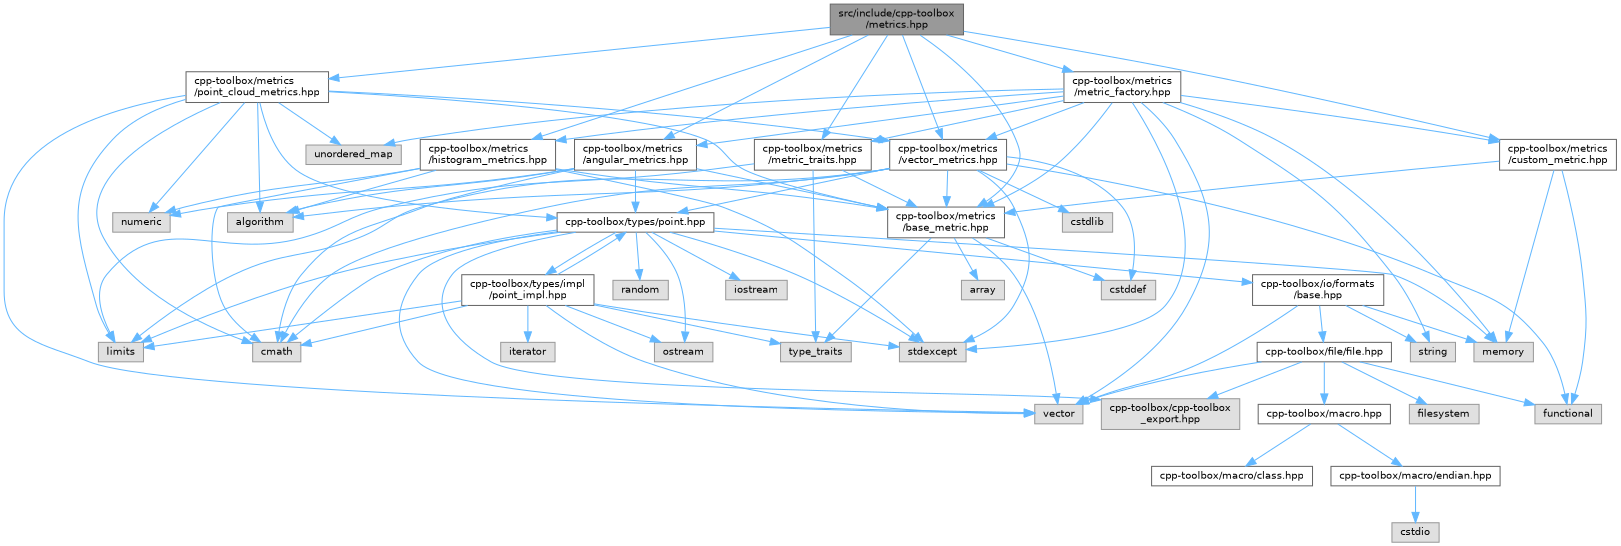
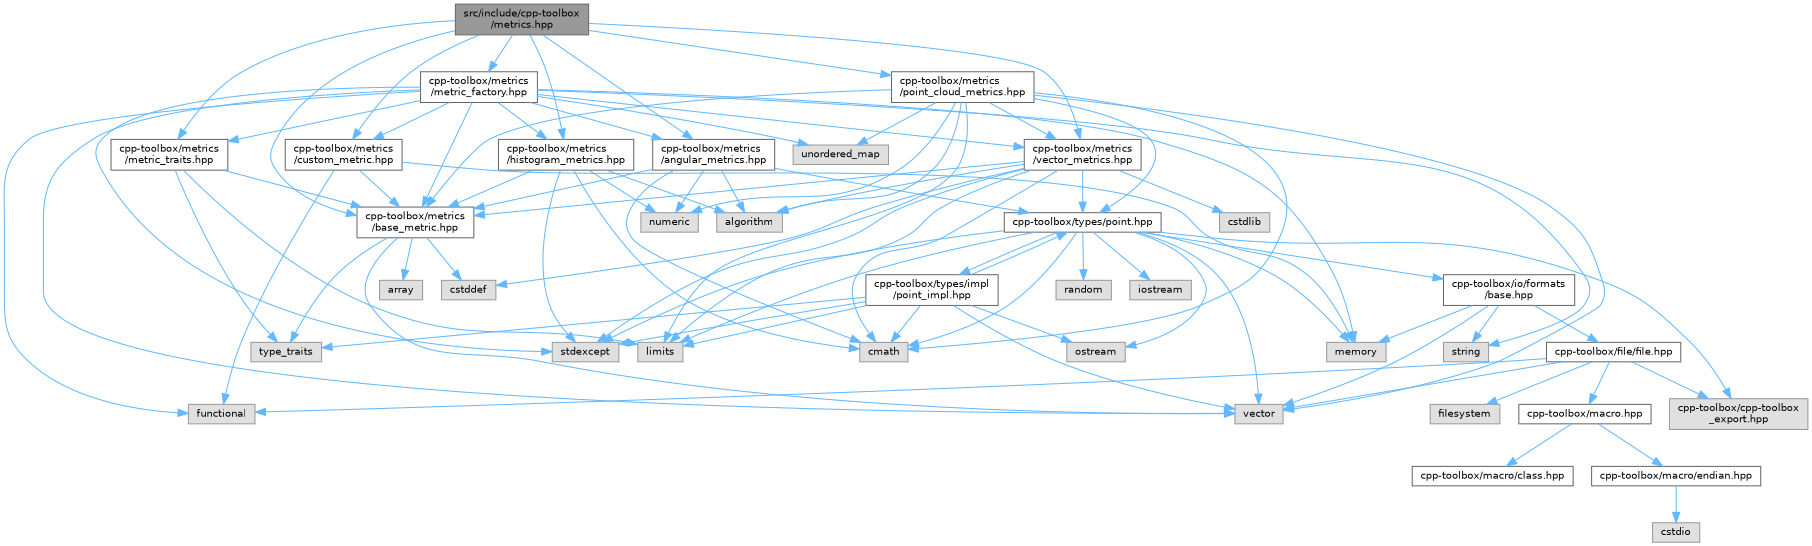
  digraph {
    node [color=grey60 fillcolor="#E0E0E0" fontname=Helvetica fontsize=10 shape=box style=filled]
    edge [color=steelblue1 fontname=Helvetica fontsize=10 labelfontname=Helvetica labelfontsize=10 style=solid]
    n1 [color=gray40 fillcolor=grey60 fontcolor=black height=0.2 label="src/include/cpp-toolbox\l/metrics.hpp" width=0.4]
    n2 [color=grey40 fillcolor=white height=0.2 label="cpp-toolbox/metrics\l/base_metric.hpp" width=0.4]
    n3 [color=grey40 fillcolor=white height=0.2 label="cpp-toolbox/metrics\l/metric_traits.hpp" width=0.4]
    n4 [color=grey40 fillcolor=white height=0.2 label="cpp-toolbox/metrics\l/vector_metrics.hpp" width=0.4]
    n5 [color=grey40 fillcolor=white height=0.2 label="cpp-toolbox/metrics\l/histogram_metrics.hpp" width=0.4]
    n6 [color=grey40 fillcolor=white height=0.2 label="cpp-toolbox/metrics\l/angular_metrics.hpp" width=0.4]
    n7 [color=grey40 fillcolor=white height=0.2 label="cpp-toolbox/metrics\l/custom_metric.hpp" width=0.4]
    n8 [color=grey40 fillcolor=white height=0.2 label="cpp-toolbox/metrics\l/metric_factory.hpp" width=0.4]
    n9 [color=grey40 fillcolor=white height=0.2 label="cpp-toolbox/metrics\l/point_cloud_metrics.hpp" width=0.4]
    n10 [height=0.2 label=cstddef width=0.4]
    n11 [height=0.2 label=vector width=0.4]
    n12 [height=0.2 label=array width=0.4]
    n13 [height=0.2 label=type_traits width=0.4]
    n14 [height=0.2 label=limits width=0.4]
    n15 [height=0.2 label=algorithm width=0.4]
    n16 [height=0.2 label=cmath width=0.4]
    n17 [height=0.2 label=cstdlib width=0.4]
    n18 [height=0.2 label=stdexcept width=0.4]
    n19 [color=grey40 fillcolor=white height=0.2 label="cpp-toolbox/types/point.hpp" width=0.4]
    n20 [height=0.2 label=numeric width=0.4]
    n21 [height=0.2 label=memory width=0.4]
    n22 [height=0.2 label=functional width=0.4]
    n23 [height=0.2 label=string width=0.4]
    n24 [height=0.2 label=unordered_map width=0.4]
    n25 [height=0.2 label=iostream width=0.4]
    n26 [height=0.2 label=ostream width=0.4]
    n27 [height=0.2 label=random width=0.4]
    n28 [height=0.2 label="cpp-toolbox/cpp-toolbox\l_export.hpp" width=0.4]
    n29 [color=grey40 fillcolor=white height=0.2 label="cpp-toolbox/io/formats\l/base.hpp" width=0.4]
    n30 [color=grey40 fillcolor=white height=0.2 label="cpp-toolbox/types/impl\l/point_impl.hpp" width=0.4]
    n31 [color=grey40 fillcolor=white height=0.2 label="cpp-toolbox/file/file.hpp" width=0.4]
-   n32 [height=0.2 label=iterator width=0.4]
    n33 [height=0.2 label=filesystem width=0.4]
    n34 [color=grey40 fillcolor=white height=0.2 label="cpp-toolbox/macro.hpp" width=0.4]
    n35 [color=grey40 fillcolor=white height=0.2 label="cpp-toolbox/macro/class.hpp" width=0.4]
    n36 [color=grey40 fillcolor=white height=0.2 label="cpp-toolbox/macro/endian.hpp" width=0.4]
    n37 [height=0.2 label=cstdio width=0.4]
    n1 -> n2
    n1 -> n3
    n1 -> n4
    n1 -> n5
    n1 -> n6
    n1 -> n7
    n1 -> n8
    n1 -> n9
    n2 -> n10
    n2 -> n11
    n2 -> n12
    n2 -> n13
    n3 -> n2
    n3 -> n13
    n3 -> n14
    n4 -> n2
    n4 -> n10
    n4 -> n14
    n4 -> n15
    n4 -> n16
    n4 -> n17
    n4 -> n18
    n4 -> n19
    n5 -> n2
    n5 -> n15
    n5 -> n16
    n5 -> n18
    n5 -> n20
    n6 -> n2
    n6 -> n15
    n6 -> n16
    n6 -> n19
    n6 -> n20
    n7 -> n2
    n7 -> n21
    n7 -> n22
    n8 -> n2
    n8 -> n3
    n8 -> n4
    n8 -> n5
    n8 -> n6
    n8 -> n7
    n8 -> n11
    n8 -> n18
    n8 -> n21
-   n4 -> n22
+   n8 -> n22
    n8 -> n23
    n8 -> n24
    n9 -> n2
    n9 -> n4
    n9 -> n11
    n9 -> n14
    n9 -> n15
    n9 -> n16
    n9 -> n19
    n9 -> n20
    n9 -> n24
    n19 -> n11
    n19 -> n14
    n19 -> n16
    n19 -> n18
    n19 -> n21
    n19 -> n25
    n19 -> n26
    n19 -> n27
    n19 -> n28
    n19 -> n29
    n19 -> n30
    n29 -> n11
    n29 -> n21
    n29 -> n23
    n29 -> n31
    n30 -> n11
    n30 -> n13
    n30 -> n14
    n30 -> n16
    n30 -> n18
    n30 -> n19
    n30 -> n26
-   n30 -> n32
    n31 -> n11
    n31 -> n22
    n31 -> n28
    n31 -> n33
    n31 -> n34
    n34 -> n35
    n34 -> n36
    n36 -> n37
  }
